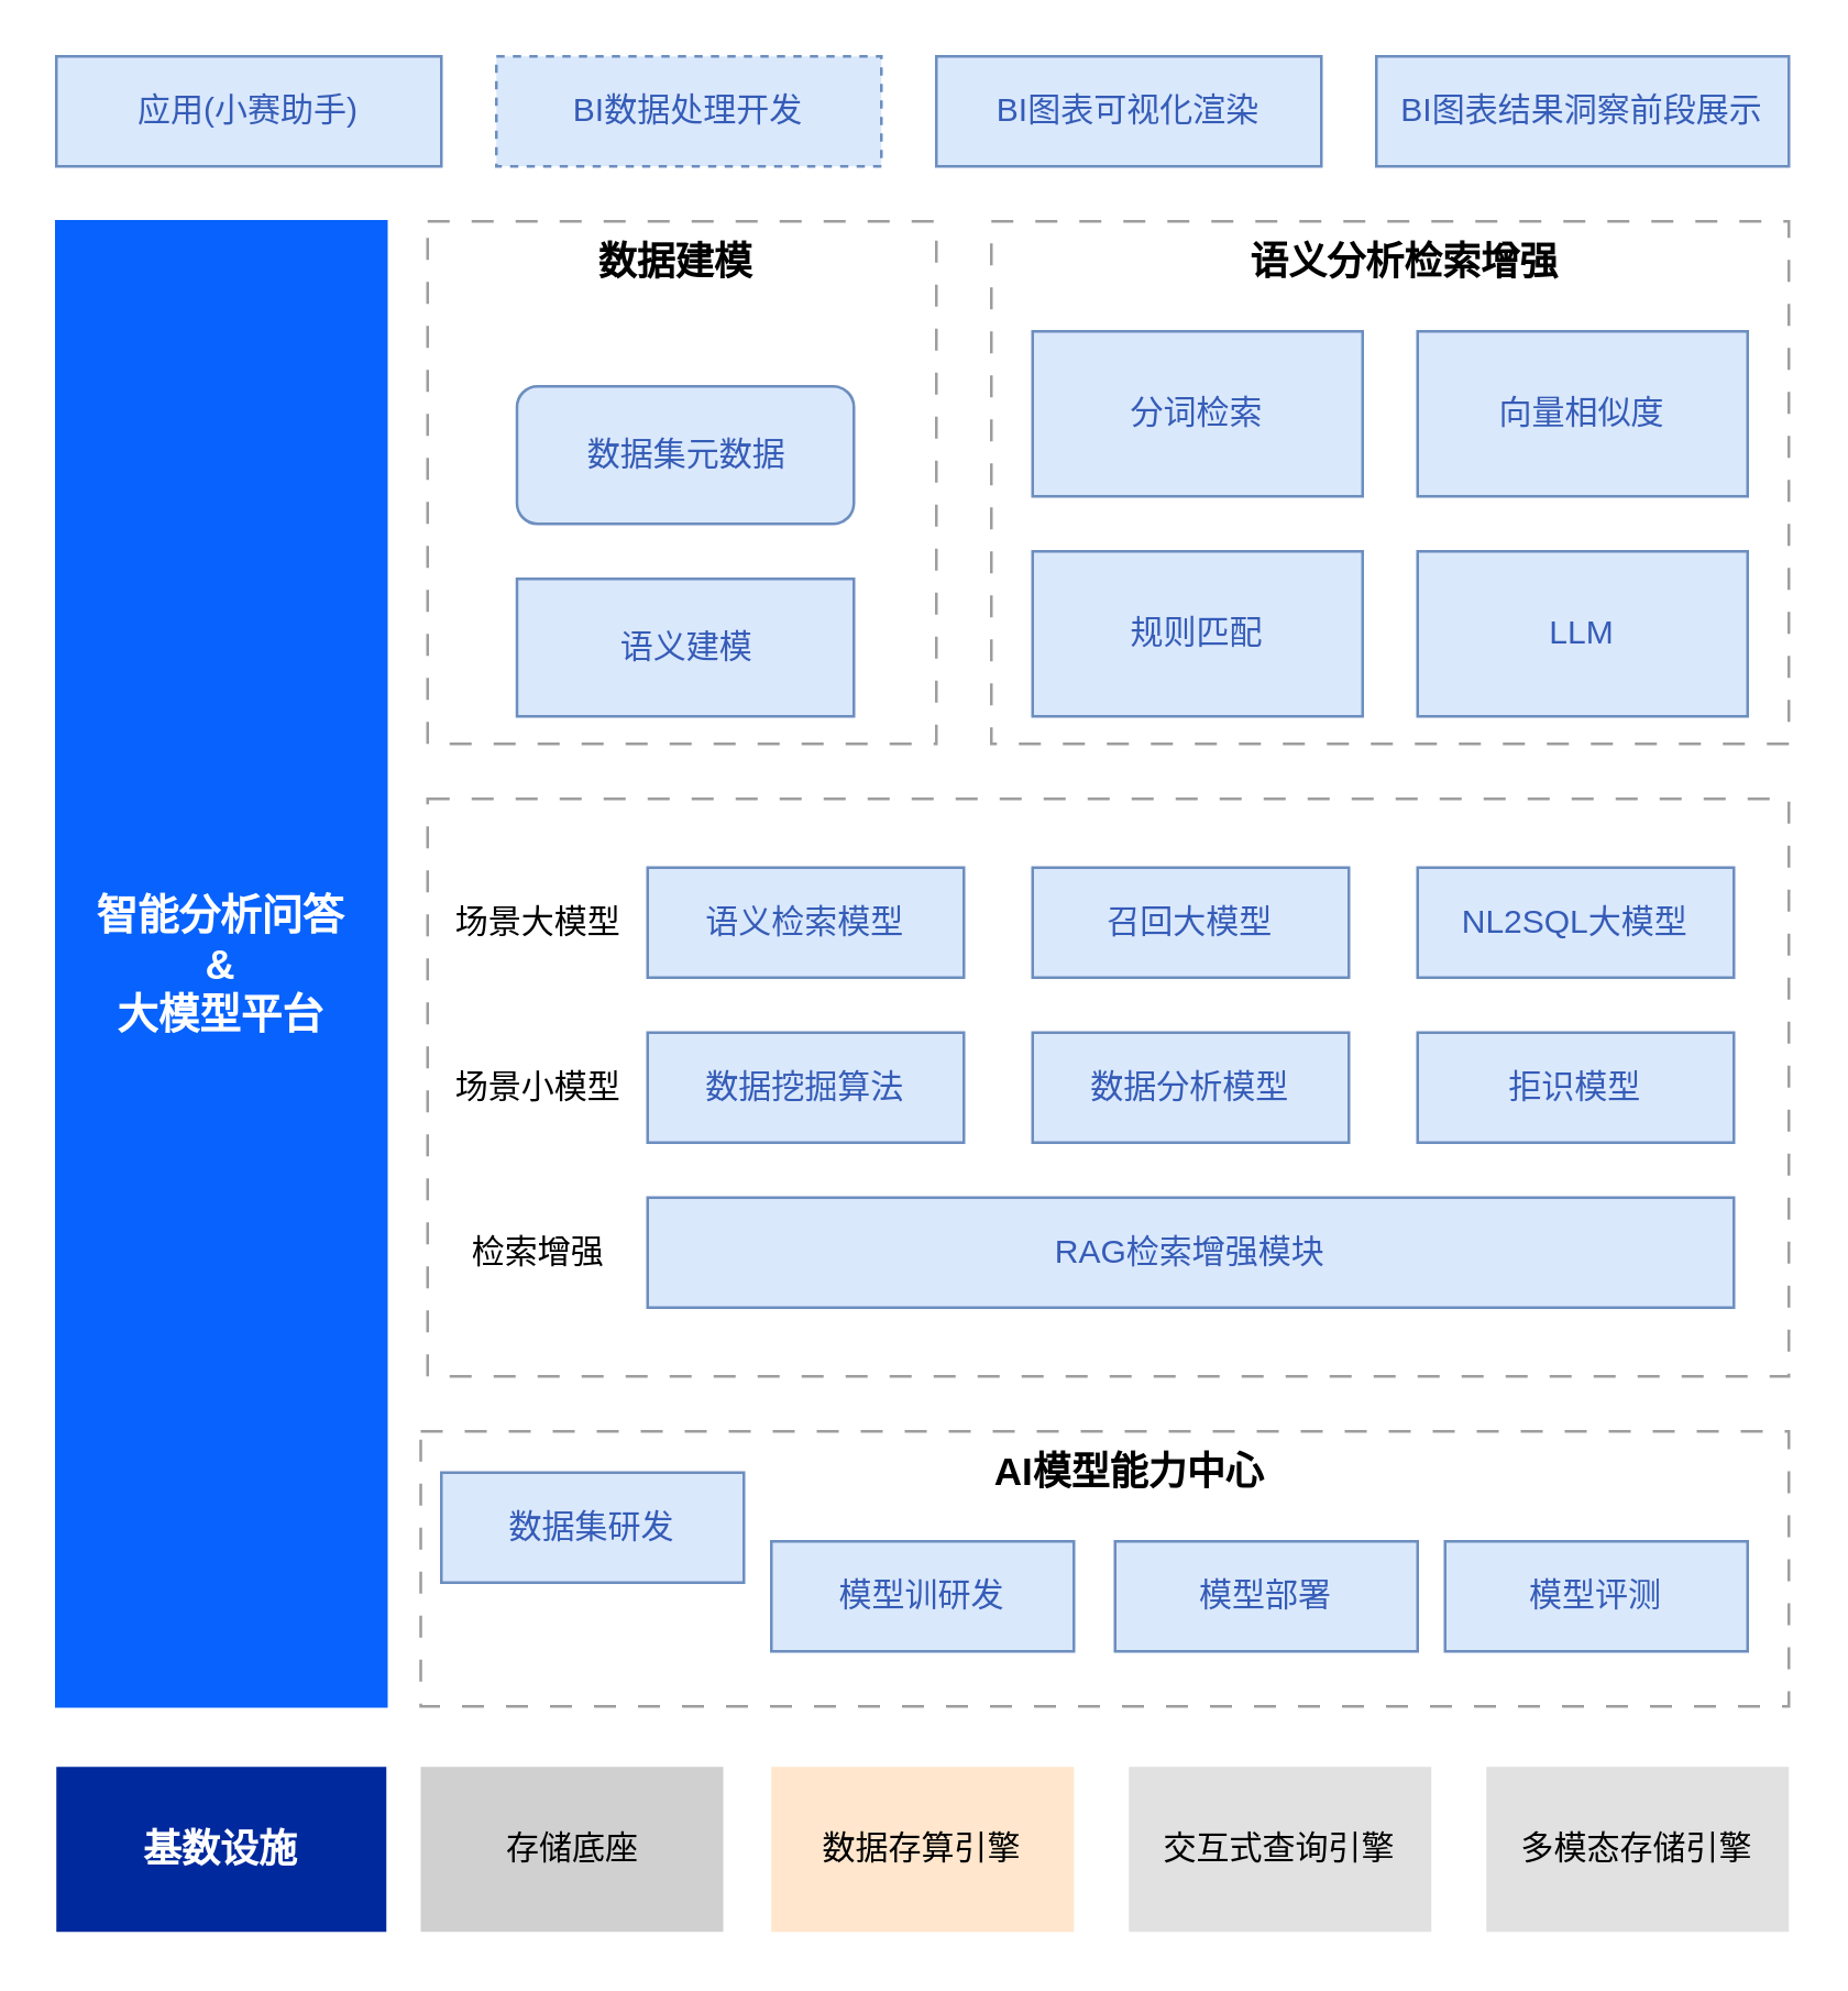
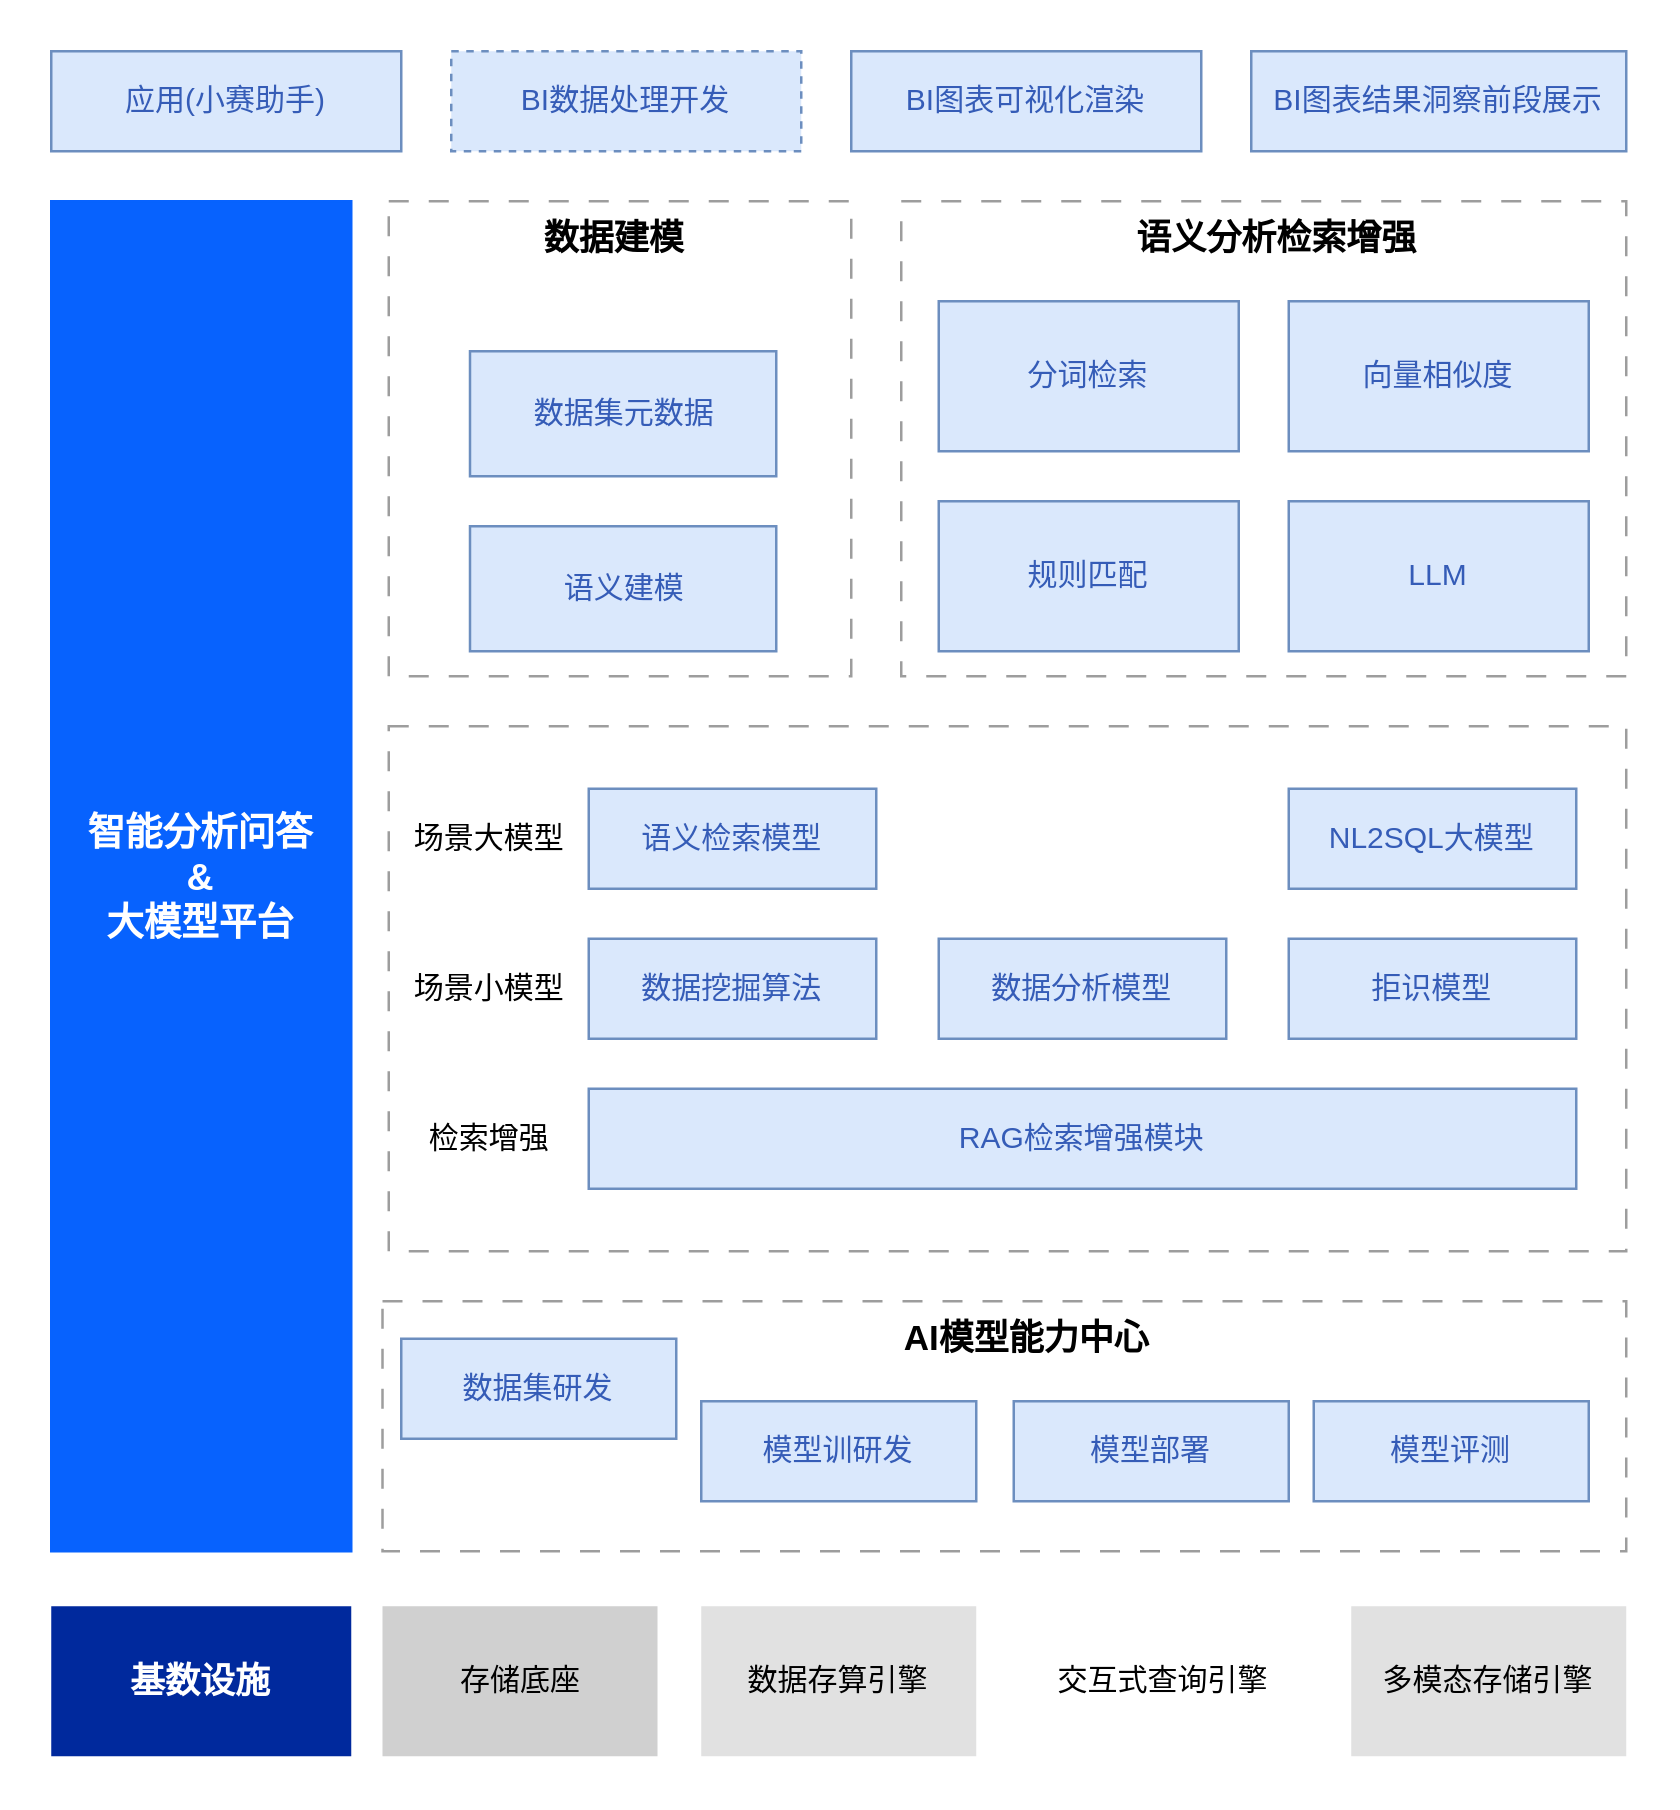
  <mxCell id="0" />
  <mxCell id="1" parent="0" />
  <mxCell id="2" value="" style="rounded=0;whiteSpace=wrap;html=1;dashed=1;dashPattern=8 8;strokeColor=#9d9d9d;" vertex="1" parent="1"><mxGeometry x="152.5" y="520" width="497.5" height="100" as="geometry" /></mxCell>
  <mxCell id="3" value="应用(小赛助手)" style="rounded=0;whiteSpace=wrap;html=1;fillColor=#dae8fc;strokeColor=#6c8ebf;fontColor=#355cb7;fontStyle=0" vertex="1" parent="1"><mxGeometry x="20" y="20" width="140" height="40" as="geometry" /></mxCell>
  <mxCell id="4" value="BI数据处理开发" style="rounded=0;whiteSpace=wrap;html=1;fontStyle=0;fillColor=#dae8fc;strokeColor=#6c8ebf;fontColor=#355cb7;dashed=1;" vertex="1" parent="1"><mxGeometry x="180" y="20" width="140" height="40" as="geometry" /></mxCell>
  <mxCell id="5" value="BI图表可视化渲染" style="rounded=0;whiteSpace=wrap;html=1;fillColor=#dae8fc;strokeColor=#6c8ebf;fontColor=#355cb7;fontStyle=0" vertex="1" parent="1"><mxGeometry x="340" y="20" width="140" height="40" as="geometry" /></mxCell>
  <mxCell id="6" value="BI图表结果洞察前段展示" style="rounded=0;whiteSpace=wrap;html=1;fillColor=#dae8fc;strokeColor=#6c8ebf;fontColor=#355cb7;fontStyle=0" vertex="1" parent="1"><mxGeometry x="500" y="20" width="150" height="40" as="geometry" /></mxCell>
  <mxCell id="7" value="智能分析问答&lt;div&gt;&amp;amp;&lt;/div&gt;&lt;div&gt;大模型平台&lt;/div&gt;" style="rounded=0;whiteSpace=wrap;html=1;fontColor=#ffffff;strokeColor=#0762fe;fillColor=#0762fe;fontStyle=1;fontSize=15;" vertex="1" parent="1"><mxGeometry x="20" y="80" width="120" height="540" as="geometry" /></mxCell>
  <mxCell id="8" value="" style="rounded=0;whiteSpace=wrap;html=1;dashed=1;dashPattern=8 8;strokeColor=#9d9d9d;" vertex="1" parent="1"><mxGeometry x="360" y="80" width="290" height="190" as="geometry" /></mxCell>
  <mxCell id="9" value="语义分析检索增强" style="text;html=1;align=center;verticalAlign=middle;resizable=0;points=[];autosize=1;strokeColor=none;fillColor=none;fontStyle=1;fontSize=14;" vertex="1" parent="1"><mxGeometry x="440" y="80" width="140" height="30" as="geometry" /></mxCell>
  <mxCell id="10" value="分词检索" style="rounded=0;whiteSpace=wrap;html=1;fillColor=#dae8fc;strokeColor=#6c8ebf;fontColor=#355cb7;" vertex="1" parent="1"><mxGeometry x="375" y="120" width="120" height="60" as="geometry" /></mxCell>
  <mxCell id="11" value="向量相似度" style="rounded=0;whiteSpace=wrap;html=1;fillColor=#dae8fc;strokeColor=#6c8ebf;fontColor=#355cb7;" vertex="1" parent="1"><mxGeometry x="515" y="120" width="120" height="60" as="geometry" /></mxCell>
  <mxCell id="12" value="规则匹配" style="rounded=0;whiteSpace=wrap;html=1;fillColor=#dae8fc;strokeColor=#6c8ebf;fontColor=#355cb7;" vertex="1" parent="1"><mxGeometry x="375" y="200" width="120" height="60" as="geometry" /></mxCell>
  <mxCell id="13" value="LLM" style="rounded=0;whiteSpace=wrap;html=1;fillColor=#dae8fc;strokeColor=#6c8ebf;fontColor=#355cb7;" vertex="1" parent="1"><mxGeometry x="515" y="200" width="120" height="60" as="geometry" /></mxCell>
  <mxCell id="14" value="" style="rounded=0;whiteSpace=wrap;html=1;dashed=1;strokeColor=#9d9d9d;dashPattern=8 8;" vertex="1" parent="1"><mxGeometry x="155" y="80" width="185" height="190" as="geometry" /></mxCell>
  <mxCell id="15" value="数据建模" style="text;html=1;align=center;verticalAlign=middle;resizable=0;points=[];autosize=1;strokeColor=none;fillColor=none;fontSize=14;fontStyle=1" vertex="1" parent="1"><mxGeometry x="205" y="80" width="80" height="30" as="geometry" /></mxCell>
- <mxCell id="16" value="数据集元数据" style="whiteSpace=wrap;html=1;fillColor=#dae8fc;strokeColor=#6c8ebf;fontColor=#355cb7;rounded=1;" vertex="1" parent="1"><mxGeometry x="187.5" y="140" width="122.5" height="50" as="geometry" /></mxCell>
+ <mxCell id="16" value="数据集元数据" style="rounded=0;whiteSpace=wrap;html=1;fillColor=#dae8fc;strokeColor=#6c8ebf;fontColor=#355cb7;" vertex="1" parent="1"><mxGeometry x="187.5" y="140" width="122.5" height="50" as="geometry" /></mxCell>
  <mxCell id="17" value="语义建模" style="rounded=0;whiteSpace=wrap;html=1;fillColor=#dae8fc;strokeColor=#6c8ebf;fontColor=#355cb7;" vertex="1" parent="1"><mxGeometry x="187.5" y="210" width="122.5" height="50" as="geometry" /></mxCell>
  <mxCell id="18" value="" style="rounded=0;whiteSpace=wrap;html=1;strokeColor=#9d9d9d;dashed=1;dashPattern=8 8;" vertex="1" parent="1"><mxGeometry x="155" y="290" width="495" height="210" as="geometry" /></mxCell>
  <mxCell id="19" value="语义检索模型" style="rounded=0;whiteSpace=wrap;html=1;fillColor=#dae8fc;strokeColor=#6c8ebf;fontColor=#355cb7;" vertex="1" parent="1"><mxGeometry x="235" y="315" width="115" height="40" as="geometry" /></mxCell>
- <mxCell id="20" value="召回大模型" style="rounded=0;whiteSpace=wrap;html=1;fillColor=#dae8fc;strokeColor=#6c8ebf;fontColor=#355cb7;" vertex="1" parent="1"><mxGeometry x="375" y="315" width="115" height="40" as="geometry" /></mxCell>
  <mxCell id="21" value="AI模型能力中心" style="text;html=1;align=center;verticalAlign=middle;resizable=0;points=[];autosize=1;strokeColor=none;fillColor=none;fontStyle=1;fontSize=14;" vertex="1" parent="1"><mxGeometry x="350" y="520" width="120" height="30" as="geometry" /></mxCell>
  <mxCell id="22" value="数据集研发" style="rounded=0;whiteSpace=wrap;html=1;fillColor=#dae8fc;strokeColor=#6c8ebf;fontColor=#355cb7;" vertex="1" parent="1"><mxGeometry x="160" y="535" width="110" height="40" as="geometry" /></mxCell>
  <mxCell id="23" value="模型训研发" style="rounded=0;whiteSpace=wrap;html=1;fillColor=#dae8fc;strokeColor=#6c8ebf;fontColor=#355cb7;" vertex="1" parent="1"><mxGeometry x="280" y="560" width="110" height="40" as="geometry" /></mxCell>
  <mxCell id="24" value="模型部署" style="rounded=0;whiteSpace=wrap;html=1;fillColor=#dae8fc;strokeColor=#6c8ebf;fontColor=#355cb7;" vertex="1" parent="1"><mxGeometry x="405" y="560" width="110" height="40" as="geometry" /></mxCell>
  <mxCell id="25" value="模型评测" style="rounded=0;whiteSpace=wrap;html=1;fillColor=#dae8fc;strokeColor=#6c8ebf;fontColor=#355cb7;" vertex="1" parent="1"><mxGeometry x="525" y="560" width="110" height="40" as="geometry" /></mxCell>
  <mxCell id="26" value="场景大模型" style="text;html=1;align=center;verticalAlign=middle;resizable=0;points=[];autosize=1;strokeColor=none;fillColor=none;" vertex="1" parent="1"><mxGeometry x="155" y="320" width="80" height="30" as="geometry" /></mxCell>
  <mxCell id="27" value="NL2SQL大模型" style="rounded=0;whiteSpace=wrap;html=1;fillColor=#dae8fc;strokeColor=#6c8ebf;fontColor=#355cb7;" vertex="1" parent="1"><mxGeometry x="515" y="315" width="115" height="40" as="geometry" /></mxCell>
  <mxCell id="28" value="数据挖掘算法" style="rounded=0;whiteSpace=wrap;html=1;fillColor=#dae8fc;strokeColor=#6c8ebf;fontColor=#355cb7;" vertex="1" parent="1"><mxGeometry x="235" y="375" width="115" height="40" as="geometry" /></mxCell>
  <mxCell id="29" value="场景小模型" style="text;html=1;align=center;verticalAlign=middle;resizable=0;points=[];autosize=1;strokeColor=none;fillColor=none;" vertex="1" parent="1"><mxGeometry x="155" y="380" width="80" height="30" as="geometry" /></mxCell>
  <mxCell id="30" value="拒识模型" style="rounded=0;whiteSpace=wrap;html=1;fillColor=#dae8fc;strokeColor=#6c8ebf;fontColor=#355cb7;" vertex="1" parent="1"><mxGeometry x="515" y="375" width="115" height="40" as="geometry" /></mxCell>
  <mxCell id="31" value="数据分析模型" style="rounded=0;whiteSpace=wrap;html=1;fillColor=#dae8fc;strokeColor=#6c8ebf;fontColor=#355cb7;" vertex="1" parent="1"><mxGeometry x="375" y="375" width="115" height="40" as="geometry" /></mxCell>
  <mxCell id="32" value="检索增强" style="text;html=1;align=center;verticalAlign=middle;resizable=0;points=[];autosize=1;strokeColor=none;fillColor=none;" vertex="1" parent="1"><mxGeometry x="160" y="440" width="70" height="30" as="geometry" /></mxCell>
  <mxCell id="33" value="RAG检索增强模块" style="rounded=0;whiteSpace=wrap;html=1;fillColor=#dae8fc;strokeColor=#6c8ebf;fontColor=#355cb7;" vertex="1" parent="1"><mxGeometry x="235" y="435" width="395" height="40" as="geometry" /></mxCell>
  <mxCell id="34" value="基数设施" style="rounded=0;whiteSpace=wrap;html=1;fillColor=#00299d;fontColor=#ffffff;fontSize=14;fontStyle=1;strokeColor=none;" vertex="1" parent="1"><mxGeometry x="20" y="642" width="120" height="60" as="geometry" /></mxCell>
  <mxCell id="35" value="存储底座" style="rounded=0;whiteSpace=wrap;html=1;fillColor=#d0d0d0;strokeColor=none;" vertex="1" parent="1"><mxGeometry x="152.5" y="642" width="110" height="60" as="geometry" /></mxCell>
- <mxCell id="36" value="数据存算引擎" style="rounded=0;whiteSpace=wrap;html=1;fillColor=#ffe6cc;strokeColor=none;" vertex="1" parent="1"><mxGeometry x="280" y="642" width="110" height="60" as="geometry" /></mxCell>
- <mxCell id="37" value="交互式查询引擎" style="rounded=0;whiteSpace=wrap;html=1;fillColor=#e1e1e1;strokeColor=none;" vertex="1" parent="1"><mxGeometry x="410" y="642" width="110" height="60" as="geometry" /></mxCell>
+ <mxCell id="36" value="数据存算引擎" style="rounded=0;whiteSpace=wrap;html=1;fillColor=#e1e1e1;strokeColor=none;" vertex="1" parent="1"><mxGeometry x="280" y="642" width="110" height="60" as="geometry" /></mxCell>
+ <mxCell id="37" value="交互式查询引擎" style="rounded=0;whiteSpace=wrap;html=1;fillColor=#ffffff;strokeColor=none;" vertex="1" parent="1"><mxGeometry x="410" y="642" width="110" height="60" as="geometry" /></mxCell>
  <mxCell id="38" value="多模态存储引擎" style="rounded=0;whiteSpace=wrap;html=1;fillColor=#e1e1e1;strokeColor=none;" vertex="1" parent="1"><mxGeometry x="540" y="642" width="110" height="60" as="geometry" /></mxCell>
